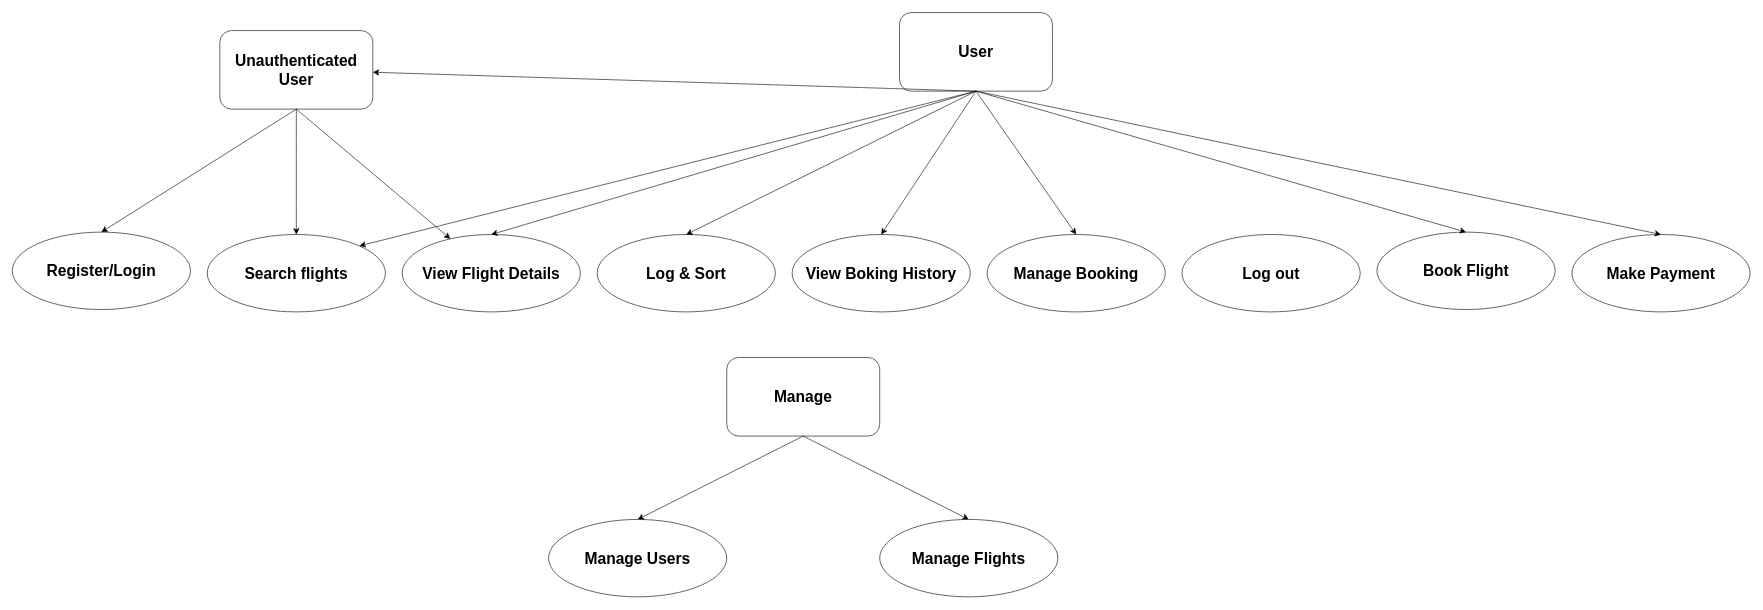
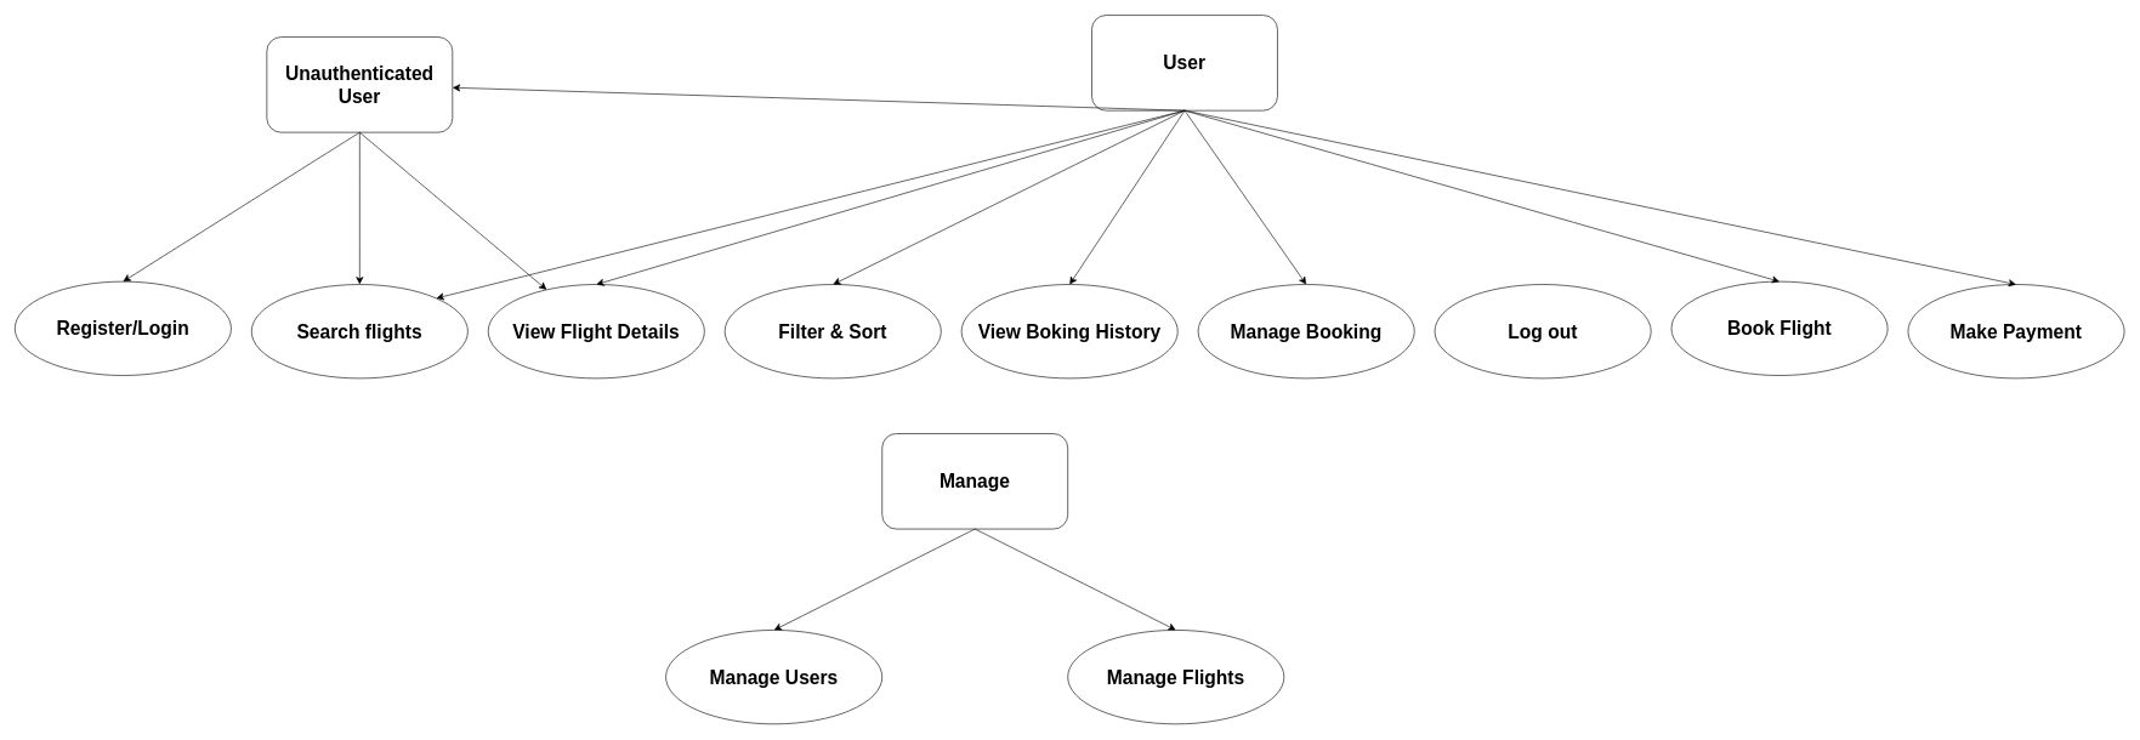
  <mxCell id="0" />
  <mxCell id="1" parent="0" />
  <mxCell id="2" value="&lt;b&gt;&lt;font style=&quot;font-size: 26px;&quot;&gt;Unauthenticated User&lt;/font&gt;&lt;/b&gt;" style="rounded=1;whiteSpace=wrap;html=1;" vertex="1" parent="1"><mxGeometry x="366" y="50" width="255" height="131" as="geometry" /></mxCell>
  <mxCell id="3" value="" style="endArrow=classic;html=1;rounded=0;fontSize=12;startSize=8;endSize=8;curved=1;exitX=0.5;exitY=1;exitDx=0;exitDy=0;entryX=0.5;entryY=0;entryDx=0;entryDy=0;" edge="1" parent="1" source="2" target="4"><mxGeometry width="50" height="50" relative="1" as="geometry"><mxPoint x="657" y="364" as="sourcePoint" /><mxPoint x="433" y="357" as="targetPoint" /></mxGeometry></mxCell>
  <mxCell id="4" value="&lt;font size=&quot;1&quot; style=&quot;&quot;&gt;&lt;b style=&quot;font-size: 26px;&quot;&gt;Search flights&lt;/b&gt;&lt;/font&gt;" style="ellipse;whiteSpace=wrap;html=1;" vertex="1" parent="1"><mxGeometry x="345" y="390" width="297" height="129" as="geometry" /></mxCell>
  <mxCell id="5" value="&lt;font size=&quot;1&quot; style=&quot;&quot;&gt;&lt;b style=&quot;font-size: 26px;&quot;&gt;View Flight Details&lt;/b&gt;&lt;/font&gt;" style="ellipse;whiteSpace=wrap;html=1;" vertex="1" parent="1"><mxGeometry x="670" y="390" width="297" height="129" as="geometry" /></mxCell>
  <mxCell id="6" value="&lt;span style=&quot;font-size: 26px;&quot;&gt;&lt;b&gt;User&lt;/b&gt;&lt;/span&gt;" style="rounded=1;whiteSpace=wrap;html=1;" vertex="1" parent="1"><mxGeometry x="1499" y="20" width="255" height="131" as="geometry" /></mxCell>
  <mxCell id="7" value="&lt;b&gt;&lt;font style=&quot;font-size: 26px;&quot;&gt;Manage&lt;/font&gt;&lt;/b&gt;" style="rounded=1;whiteSpace=wrap;html=1;" vertex="1" parent="1"><mxGeometry x="1211" y="595" width="255" height="131" as="geometry" /></mxCell>
  <mxCell id="8" value="" style="endArrow=classic;html=1;rounded=0;fontSize=12;startSize=8;endSize=8;curved=1;exitX=0.5;exitY=1;exitDx=0;exitDy=0;entryX=1;entryY=0;entryDx=0;entryDy=0;" edge="1" parent="1" source="6" target="4"><mxGeometry width="50" height="50" relative="1" as="geometry"><mxPoint x="1128" y="152" as="sourcePoint" /><mxPoint x="1178" y="102" as="targetPoint" /></mxGeometry></mxCell>
  <mxCell id="9" value="" style="endArrow=classic;html=1;rounded=0;fontSize=12;startSize=8;endSize=8;curved=1;exitX=0.5;exitY=1;exitDx=0;exitDy=0;" edge="1" parent="1" source="2" target="5"><mxGeometry width="50" height="50" relative="1" as="geometry"><mxPoint x="1128" y="152" as="sourcePoint" /><mxPoint x="1178" y="102" as="targetPoint" /></mxGeometry></mxCell>
  <mxCell id="10" value="" style="endArrow=classic;html=1;rounded=0;fontSize=12;startSize=8;endSize=8;curved=1;exitX=0.5;exitY=1;exitDx=0;exitDy=0;entryX=0.5;entryY=0;entryDx=0;entryDy=0;" edge="1" parent="1" source="6" target="5"><mxGeometry width="50" height="50" relative="1" as="geometry"><mxPoint x="1090" y="152" as="sourcePoint" /><mxPoint x="1140" y="102" as="targetPoint" /></mxGeometry></mxCell>
- <mxCell id="11" value="&lt;b style=&quot;&quot;&gt;&lt;font style=&quot;font-size: 26px;&quot;&gt;Log &amp;amp; Sort&lt;/font&gt;&lt;/b&gt;" style="ellipse;whiteSpace=wrap;html=1;" vertex="1" parent="1"><mxGeometry x="995" y="390" width="297" height="129" as="geometry" /></mxCell>
+ <mxCell id="11" value="&lt;b style=&quot;&quot;&gt;&lt;font style=&quot;font-size: 26px;&quot;&gt;Filter &amp;amp; Sort&lt;/font&gt;&lt;/b&gt;" style="ellipse;whiteSpace=wrap;html=1;" vertex="1" parent="1"><mxGeometry x="995" y="390" width="297" height="129" as="geometry" /></mxCell>
  <mxCell id="12" value="&lt;b style=&quot;&quot;&gt;&lt;font style=&quot;font-size: 26px;&quot;&gt;View Boking History&lt;/font&gt;&lt;/b&gt;" style="ellipse;whiteSpace=wrap;html=1;" vertex="1" parent="1"><mxGeometry x="1320" y="390" width="297" height="129" as="geometry" /></mxCell>
  <mxCell id="13" value="&lt;b style=&quot;&quot;&gt;&lt;font style=&quot;font-size: 26px;&quot;&gt;Manage Booking&lt;/font&gt;&lt;/b&gt;" style="ellipse;whiteSpace=wrap;html=1;" vertex="1" parent="1"><mxGeometry x="1645" y="390" width="297" height="129" as="geometry" /></mxCell>
  <mxCell id="14" value="&lt;b style=&quot;&quot;&gt;&lt;font style=&quot;font-size: 26px;&quot;&gt;Log out&lt;/font&gt;&lt;/b&gt;" style="ellipse;whiteSpace=wrap;html=1;" vertex="1" parent="1"><mxGeometry x="1970" y="390" width="297" height="129" as="geometry" /></mxCell>
  <mxCell id="15" value="&lt;b style=&quot;&quot;&gt;&lt;font style=&quot;font-size: 26px;&quot;&gt;Book Flight&lt;/font&gt;&lt;/b&gt;" style="ellipse;whiteSpace=wrap;html=1;" vertex="1" parent="1"><mxGeometry x="2295" y="386" width="297" height="129" as="geometry" /></mxCell>
  <mxCell id="16" value="&lt;font style=&quot;font-size: 26px;&quot;&gt;&lt;b style=&quot;&quot;&gt;&lt;font style=&quot;font-size: 26px;&quot;&gt;Make &lt;/font&gt;&lt;/b&gt;&lt;b style=&quot;&quot;&gt;Payment&lt;/b&gt;&lt;/font&gt;" style="ellipse;whiteSpace=wrap;html=1;" vertex="1" parent="1"><mxGeometry x="2620" y="390" width="297" height="129" as="geometry" /></mxCell>
  <mxCell id="17" value="" style="endArrow=classic;html=1;rounded=0;fontSize=12;startSize=8;endSize=8;curved=1;exitX=0.5;exitY=1;exitDx=0;exitDy=0;entryX=0.5;entryY=0;entryDx=0;entryDy=0;" edge="1" parent="1" source="6" target="11"><mxGeometry width="50" height="50" relative="1" as="geometry"><mxPoint x="1639" y="596" as="sourcePoint" /><mxPoint x="1689" y="546" as="targetPoint" /></mxGeometry></mxCell>
  <mxCell id="18" value="" style="endArrow=classic;html=1;rounded=0;fontSize=12;startSize=8;endSize=8;curved=1;exitX=0.5;exitY=1;exitDx=0;exitDy=0;entryX=0.5;entryY=0;entryDx=0;entryDy=0;" edge="1" parent="1" source="6" target="12"><mxGeometry width="50" height="50" relative="1" as="geometry"><mxPoint x="1639" y="596" as="sourcePoint" /><mxPoint x="1689" y="546" as="targetPoint" /></mxGeometry></mxCell>
  <mxCell id="19" value="" style="endArrow=classic;html=1;rounded=0;fontSize=12;startSize=8;endSize=8;curved=1;exitX=0.5;exitY=1;exitDx=0;exitDy=0;entryX=0.5;entryY=0;entryDx=0;entryDy=0;" edge="1" parent="1" source="6" target="13"><mxGeometry width="50" height="50" relative="1" as="geometry"><mxPoint x="1639" y="596" as="sourcePoint" /><mxPoint x="1689" y="546" as="targetPoint" /></mxGeometry></mxCell>
  <mxCell id="20" value="" style="endArrow=classic;html=1;rounded=0;fontSize=12;startSize=8;endSize=8;curved=1;exitX=0.5;exitY=1;exitDx=0;exitDy=0;" edge="1" parent="1" source="6" target="2"><mxGeometry width="50" height="50" relative="1" as="geometry"><mxPoint x="1639" y="596" as="sourcePoint" /><mxPoint x="1689" y="546" as="targetPoint" /></mxGeometry></mxCell>
  <mxCell id="21" value="" style="endArrow=classic;html=1;rounded=0;fontSize=12;startSize=8;endSize=8;curved=1;exitX=0.5;exitY=1;exitDx=0;exitDy=0;entryX=0.5;entryY=0;entryDx=0;entryDy=0;" edge="1" parent="1" source="6" target="15"><mxGeometry width="50" height="50" relative="1" as="geometry"><mxPoint x="1639" y="596" as="sourcePoint" /><mxPoint x="1689" y="546" as="targetPoint" /></mxGeometry></mxCell>
  <mxCell id="22" value="" style="endArrow=classic;html=1;rounded=0;fontSize=12;startSize=8;endSize=8;curved=1;exitX=0.5;exitY=1;exitDx=0;exitDy=0;entryX=0.5;entryY=0;entryDx=0;entryDy=0;" edge="1" parent="1" source="6" target="16"><mxGeometry width="50" height="50" relative="1" as="geometry"><mxPoint x="1639" y="596" as="sourcePoint" /><mxPoint x="1689" y="546" as="targetPoint" /></mxGeometry></mxCell>
  <mxCell id="23" value="&lt;b style=&quot;&quot;&gt;&lt;font style=&quot;font-size: 26px;&quot;&gt;Register/Login&lt;/font&gt;&lt;/b&gt;" style="ellipse;whiteSpace=wrap;html=1;" vertex="1" parent="1"><mxGeometry x="20" y="386" width="297" height="129" as="geometry" /></mxCell>
  <mxCell id="24" value="" style="endArrow=classic;html=1;rounded=0;fontSize=12;startSize=8;endSize=8;curved=1;exitX=0.5;exitY=1;exitDx=0;exitDy=0;entryX=0.5;entryY=0;entryDx=0;entryDy=0;" edge="1" parent="1" source="2" target="23"><mxGeometry width="50" height="50" relative="1" as="geometry"><mxPoint x="1505" y="582" as="sourcePoint" /><mxPoint x="1555" y="532" as="targetPoint" /></mxGeometry></mxCell>
  <mxCell id="25" value="" style="endArrow=classic;html=1;rounded=0;fontSize=12;startSize=8;endSize=8;curved=1;exitX=0.5;exitY=1;exitDx=0;exitDy=0;entryX=0.5;entryY=0;entryDx=0;entryDy=0;" edge="1" parent="1" source="7" target="27"><mxGeometry width="50" height="50" relative="1" as="geometry"><mxPoint x="1433" y="656" as="sourcePoint" /><mxPoint x="1094" y="903" as="targetPoint" /></mxGeometry></mxCell>
  <mxCell id="26" value="" style="endArrow=classic;html=1;rounded=0;fontSize=12;startSize=8;endSize=8;curved=1;exitX=0.5;exitY=1;exitDx=0;exitDy=0;entryX=0.5;entryY=0;entryDx=0;entryDy=0;" edge="1" parent="1" source="7" target="28"><mxGeometry width="50" height="50" relative="1" as="geometry"><mxPoint x="1433" y="656" as="sourcePoint" /><mxPoint x="1536" y="905" as="targetPoint" /></mxGeometry></mxCell>
  <mxCell id="27" value="&lt;span style=&quot;font-size: 26px;&quot;&gt;&lt;b&gt;Manage Users&lt;/b&gt;&lt;/span&gt;" style="ellipse;whiteSpace=wrap;html=1;" vertex="1" parent="1"><mxGeometry x="914" y="865" width="297" height="129" as="geometry" /></mxCell>
  <mxCell id="28" value="&lt;font size=&quot;1&quot; style=&quot;&quot;&gt;&lt;b style=&quot;font-size: 26px;&quot;&gt;Manage Flights&lt;/b&gt;&lt;/font&gt;" style="ellipse;whiteSpace=wrap;html=1;" vertex="1" parent="1"><mxGeometry x="1466" y="865" width="297" height="129" as="geometry" /></mxCell>
